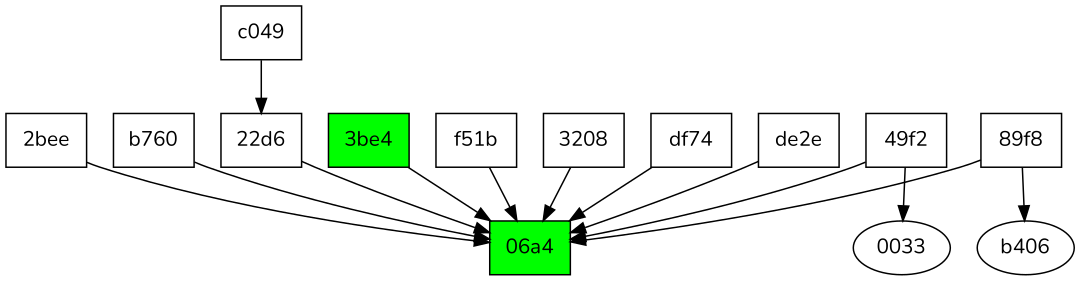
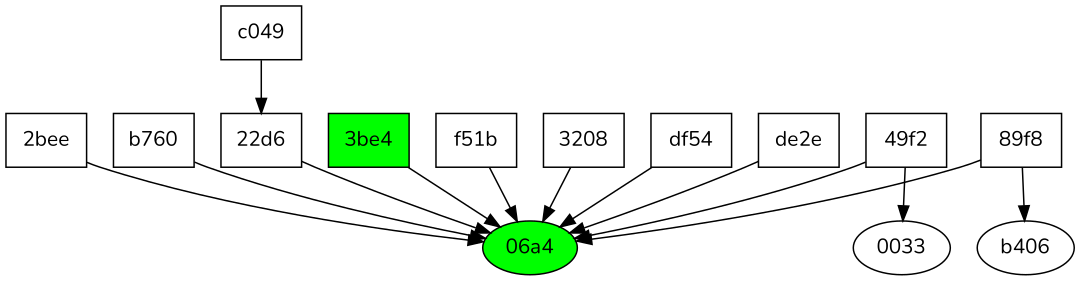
  digraph {
    fontname=Nunito
    node [fontname=Nunito shape=box]
    edge [fontname=Nunito]
-   "06a4" [fillcolor=green fontcolor=black style=filled]
+   "06a4" [fillcolor=green fontcolor=black style=filled shape=""]
    "22d6"
    "3be4" [fillcolor=green fontcolor=black style=filled]
    "49f2"
    0033 [shape=""]
    f51b
    3208
-   df54 [label=df74]
+   df54
    de2e
    "2bee"
    "89f8"
    b406 [shape=""]
    c049
    b760
    "22d6" -> "06a4"
    "3be4" -> "06a4"
    "49f2" -> "06a4"
    "49f2" -> 0033
    f51b -> "06a4"
    3208 -> "06a4"
    df54 -> "06a4"
    de2e -> "06a4"
    "2bee" -> "06a4"
    "89f8" -> "06a4"
    "89f8" -> b406
    c049 -> "22d6"
    b760 -> "06a4"
  }
